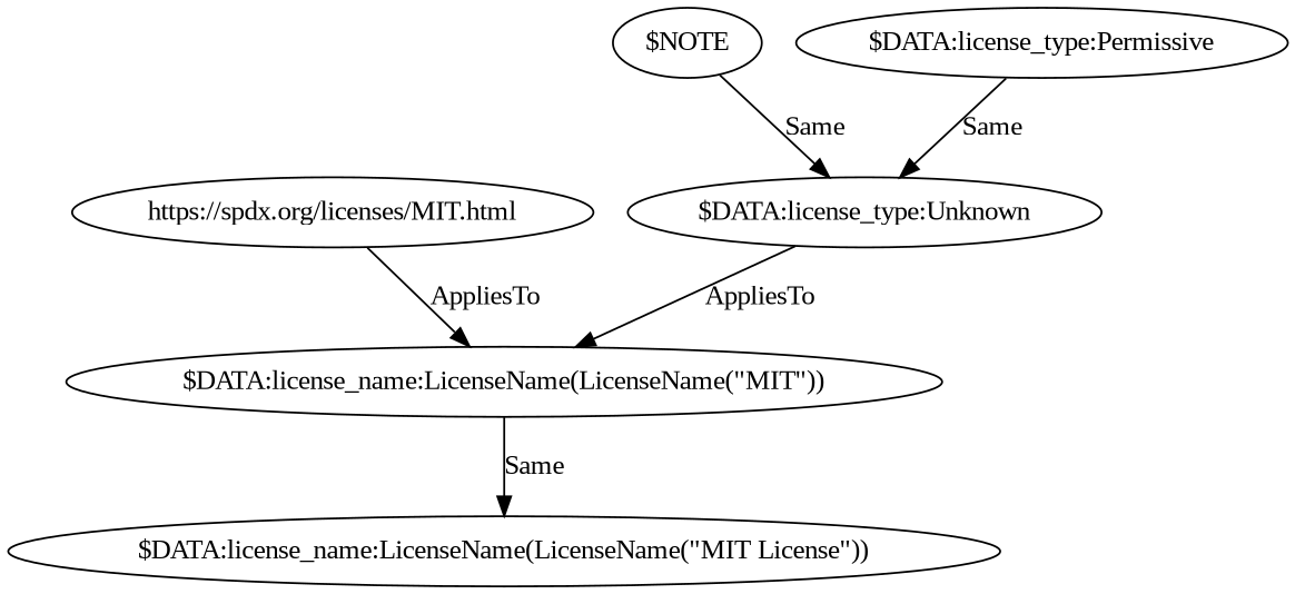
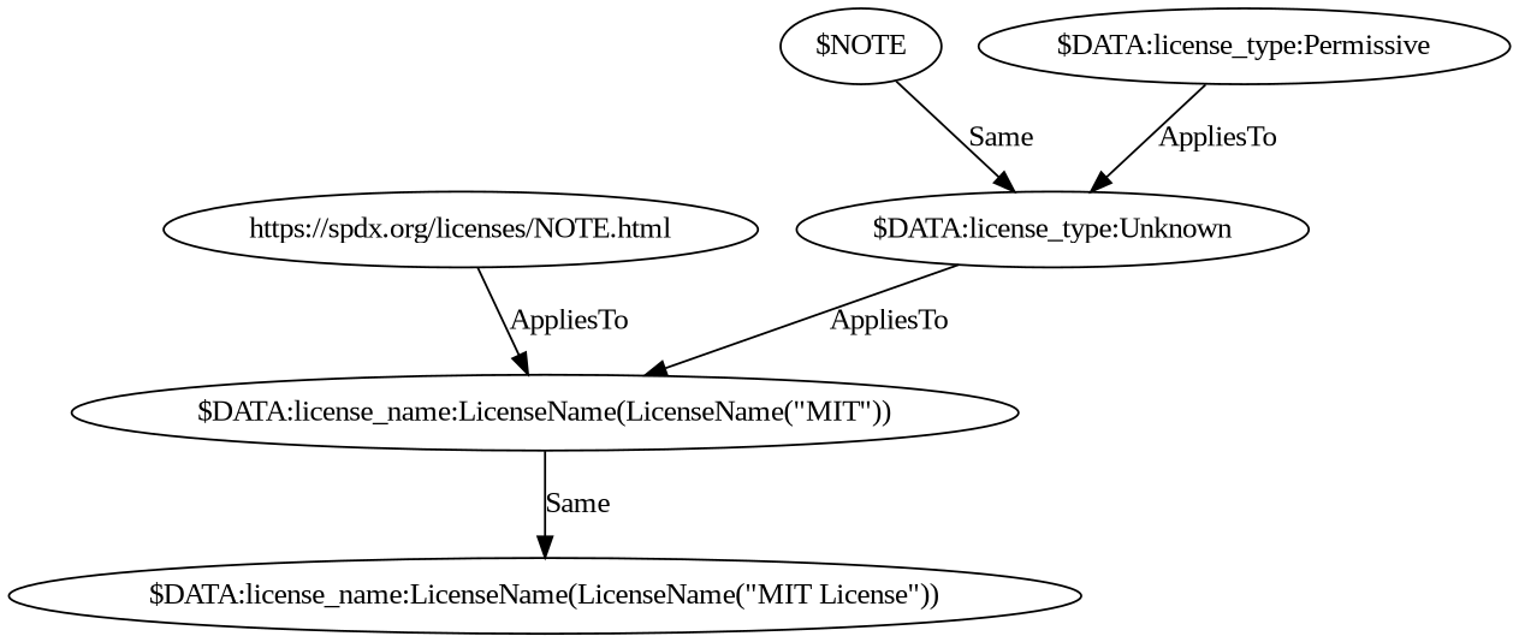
  digraph {
    fontname="Liberation Serif"
    node [fontname="Liberation Serif"]
    edge [fontname="Liberation Serif"]
    n1 [label="$DATA:license_name:LicenseName(LicenseName(\"MIT License\"))"]
    n2 [label="$DATA:license_name:LicenseName(LicenseName(\"MIT\"))"]
-   n3 [label="https://spdx.org/licenses/MIT.html"]
+   n3 [label="https://spdx.org/licenses/NOTE.html"]
    n4 [label="$DATA:license_type:Unknown"]
    n5 [label="$NOTE"]
    n6 [label="$DATA:license_type:Permissive"]
    n2 -> n1 [label=Same]
    n3 -> n2 [label=AppliesTo]
    n4 -> n2 [label=AppliesTo]
    n5 -> n4 [label=Same]
-   n6 -> n4 [label=Same]
+   n6 -> n4 [label=AppliesTo]
  }
